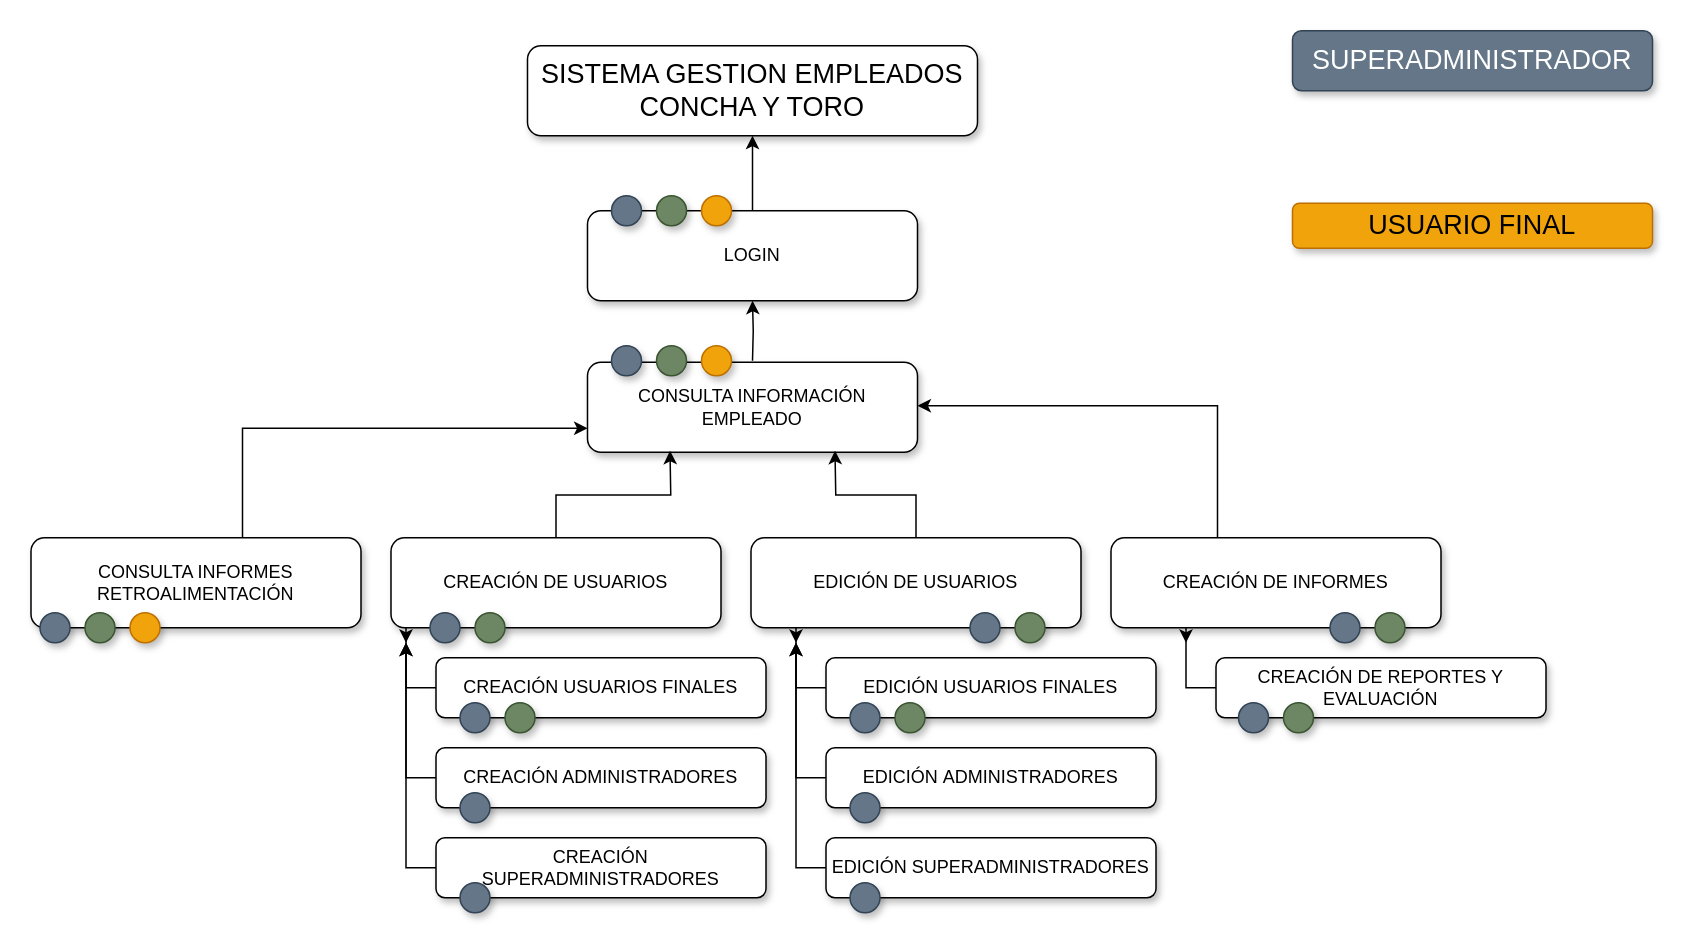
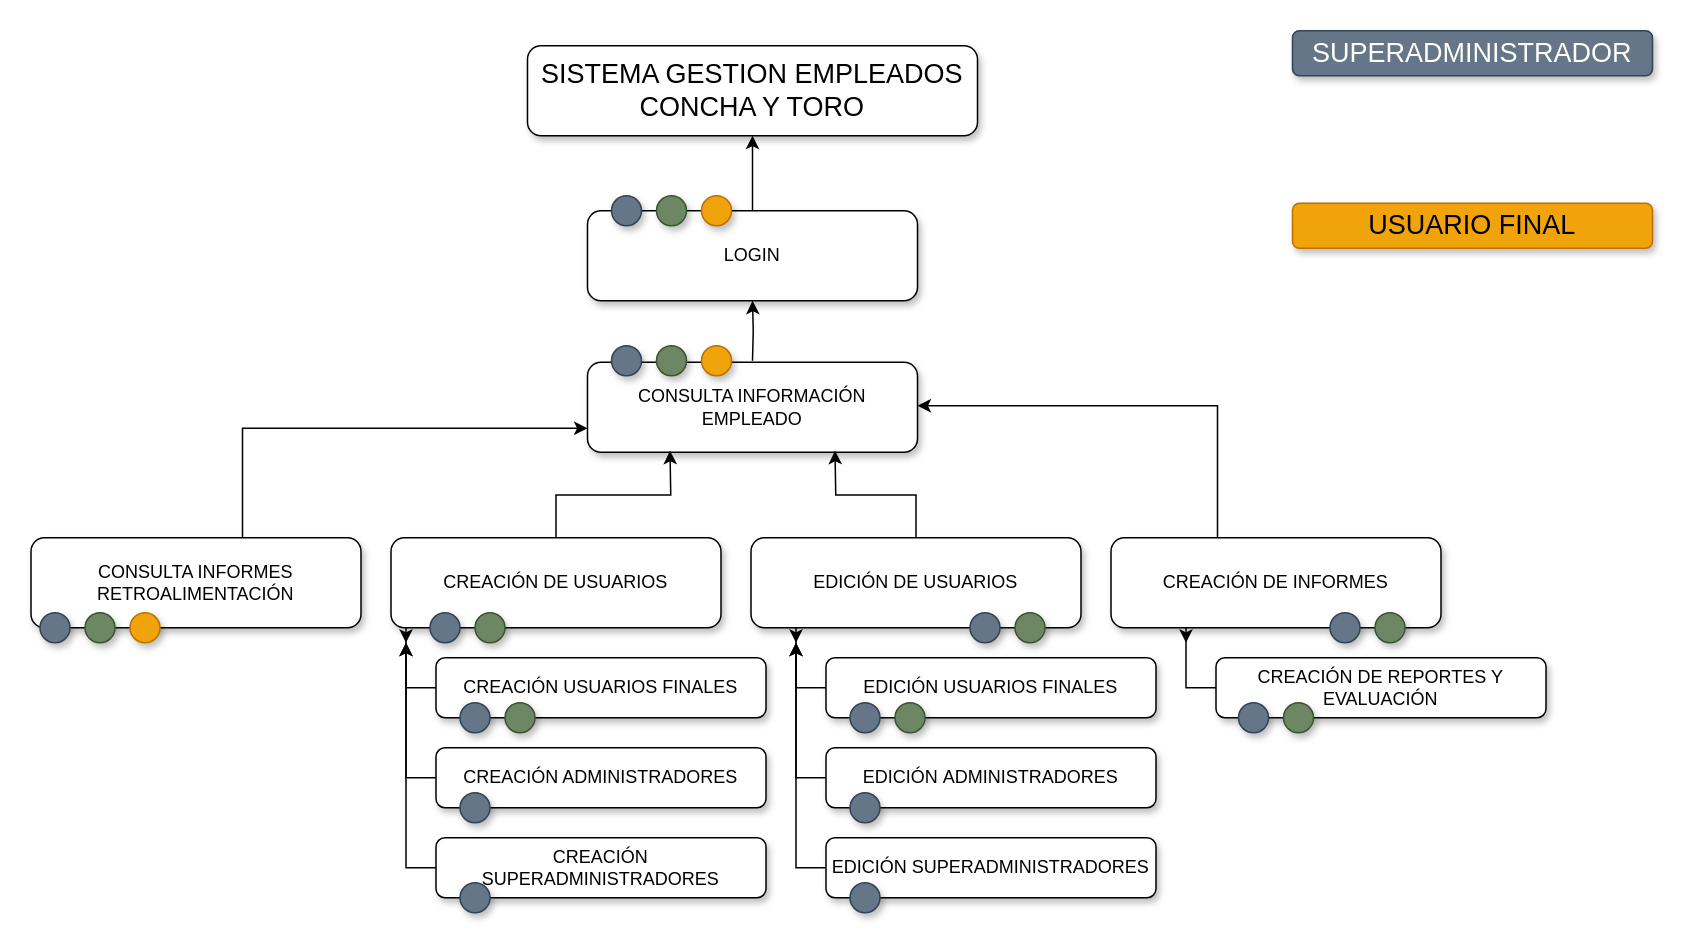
  <mxCell id="0" />
  <mxCell id="1" parent="0" />
  <mxCell id="2" value="&lt;font style=&quot;font-size: 18px;&quot;&gt;SISTEMA GESTION EMPLEADOS CONCHA Y TORO&lt;/font&gt;" style="rounded=1;whiteSpace=wrap;html=1;glass=0;shadow=1;sketch=0;" parent="1" vertex="1"><mxGeometry x="351" y="30" width="300" height="60" as="geometry" /></mxCell>
  <mxCell id="3" style="edgeStyle=orthogonalEdgeStyle;rounded=0;orthogonalLoop=1;jettySize=auto;html=1;entryX=0.5;entryY=1;entryDx=0;entryDy=0;" parent="1" source="4" target="2" edge="1"><mxGeometry relative="1" as="geometry" /></mxCell>
  <mxCell id="4" value="LOGIN" style="rounded=1;whiteSpace=wrap;html=1;shadow=1;" parent="1" vertex="1"><mxGeometry x="391" y="140" width="220" height="60" as="geometry" /></mxCell>
  <mxCell id="5" style="edgeStyle=orthogonalEdgeStyle;rounded=0;orthogonalLoop=1;jettySize=auto;html=1;entryX=0.5;entryY=1;entryDx=0;entryDy=0;" parent="1" target="4" edge="1"><mxGeometry relative="1" as="geometry"><mxPoint x="501" y="240" as="sourcePoint" /></mxGeometry></mxCell>
  <mxCell id="6" style="edgeStyle=orthogonalEdgeStyle;rounded=0;orthogonalLoop=1;jettySize=auto;html=1;entryX=1;entryY=0.5;entryDx=0;entryDy=0;" parent="1" source="7" edge="1"><mxGeometry relative="1" as="geometry"><Array as="points"><mxPoint x="811" y="270" /></Array><mxPoint x="611" y="270" as="targetPoint" /></mxGeometry></mxCell>
  <mxCell id="7" value="CREACIÓN DE INFORMES" style="rounded=1;whiteSpace=wrap;html=1;shadow=1;" parent="1" vertex="1"><mxGeometry x="740" y="358" width="220" height="60" as="geometry" /></mxCell>
  <mxCell id="8" value="CONSULTA INFORMACIÓN EMPLEADO" style="rounded=1;whiteSpace=wrap;html=1;shadow=1;" parent="1" vertex="1"><mxGeometry x="391" y="241" width="220" height="60" as="geometry" /></mxCell>
  <mxCell id="9" style="edgeStyle=orthogonalEdgeStyle;rounded=0;orthogonalLoop=1;jettySize=auto;html=1;entryX=0.25;entryY=1;entryDx=0;entryDy=0;" parent="1" source="10" edge="1"><mxGeometry relative="1" as="geometry"><mxPoint x="446" y="300" as="targetPoint" /></mxGeometry></mxCell>
  <mxCell id="10" value="CREACIÓN DE USUARIOS" style="rounded=1;whiteSpace=wrap;html=1;shadow=1;gradientDirection=east;" parent="1" vertex="1"><mxGeometry x="260" y="358" width="220" height="60" as="geometry" /></mxCell>
  <mxCell id="11" style="edgeStyle=orthogonalEdgeStyle;rounded=0;orthogonalLoop=1;jettySize=auto;html=1;entryX=0.75;entryY=1;entryDx=0;entryDy=0;" parent="1" source="12" edge="1"><mxGeometry relative="1" as="geometry"><mxPoint x="556" y="300" as="targetPoint" /></mxGeometry></mxCell>
  <mxCell id="12" value="EDICIÓN DE USUARIOS" style="rounded=1;whiteSpace=wrap;html=1;shadow=1;gradientDirection=east;" parent="1" vertex="1"><mxGeometry x="500" y="358" width="220" height="60" as="geometry" /></mxCell>
  <mxCell id="13" style="edgeStyle=orthogonalEdgeStyle;rounded=0;orthogonalLoop=1;jettySize=auto;html=1;entryX=0;entryY=0.75;entryDx=0;entryDy=0;fontSize=18;" parent="1" source="14" edge="1"><mxGeometry relative="1" as="geometry"><Array as="points"><mxPoint x="161" y="285" /></Array><mxPoint x="391" y="285" as="targetPoint" /></mxGeometry></mxCell>
  <mxCell id="14" value="CONSULTA INFORMES RETROALIMENTACIÓN" style="rounded=1;whiteSpace=wrap;html=1;shadow=1;" parent="1" vertex="1"><mxGeometry x="20" y="358" width="220" height="60" as="geometry" /></mxCell>
  <mxCell id="15" style="edgeStyle=orthogonalEdgeStyle;rounded=0;orthogonalLoop=1;jettySize=auto;html=1;fontSize=18;" parent="1" source="16" edge="1"><mxGeometry relative="1" as="geometry"><mxPoint x="270" y="428" as="targetPoint" /></mxGeometry></mxCell>
  <mxCell id="16" value="CREACIÓN USUARIOS FINALES" style="rounded=1;whiteSpace=wrap;html=1;shadow=1;gradientDirection=east;" parent="1" vertex="1"><mxGeometry x="290" y="438" width="220" height="40" as="geometry" /></mxCell>
  <mxCell id="17" style="edgeStyle=orthogonalEdgeStyle;rounded=0;orthogonalLoop=1;jettySize=auto;html=1;fontSize=18;" parent="1" source="18" edge="1"><mxGeometry relative="1" as="geometry"><mxPoint x="270" y="428" as="targetPoint" /></mxGeometry></mxCell>
  <mxCell id="18" value="CREACIÓN ADMINISTRADORES" style="rounded=1;whiteSpace=wrap;html=1;shadow=1;" parent="1" vertex="1"><mxGeometry x="290" y="498" width="220" height="40" as="geometry" /></mxCell>
  <mxCell id="19" style="edgeStyle=orthogonalEdgeStyle;rounded=0;orthogonalLoop=1;jettySize=auto;html=1;fontSize=18;" parent="1" source="20" edge="1"><mxGeometry relative="1" as="geometry"><mxPoint x="270" y="428" as="targetPoint" /></mxGeometry></mxCell>
  <mxCell id="20" value="CREACIÓN SUPERADMINISTRADORES" style="rounded=1;whiteSpace=wrap;html=1;shadow=1;" parent="1" vertex="1"><mxGeometry x="290" y="558" width="220" height="40" as="geometry" /></mxCell>
  <mxCell id="21" style="edgeStyle=orthogonalEdgeStyle;rounded=0;orthogonalLoop=1;jettySize=auto;html=1;fontSize=18;" parent="1" source="22" edge="1"><mxGeometry relative="1" as="geometry"><mxPoint x="530" y="428" as="targetPoint" /></mxGeometry></mxCell>
  <mxCell id="22" value="EDICIÓN USUARIOS FINALES" style="rounded=1;whiteSpace=wrap;html=1;shadow=1;gradientDirection=east;" parent="1" vertex="1"><mxGeometry x="550" y="438" width="220" height="40" as="geometry" /></mxCell>
  <mxCell id="23" style="edgeStyle=orthogonalEdgeStyle;rounded=0;orthogonalLoop=1;jettySize=auto;html=1;fontSize=18;" parent="1" source="24" edge="1"><mxGeometry relative="1" as="geometry"><mxPoint x="530" y="428" as="targetPoint" /></mxGeometry></mxCell>
  <mxCell id="24" value="EDICIÓN&amp;nbsp;ADMINISTRADORES" style="rounded=1;whiteSpace=wrap;html=1;shadow=1;" parent="1" vertex="1"><mxGeometry x="550" y="498" width="220" height="40" as="geometry" /></mxCell>
  <mxCell id="25" style="edgeStyle=orthogonalEdgeStyle;rounded=0;orthogonalLoop=1;jettySize=auto;html=1;fontSize=18;" parent="1" source="26" edge="1"><mxGeometry relative="1" as="geometry"><mxPoint x="530" y="428" as="targetPoint" /></mxGeometry></mxCell>
  <mxCell id="26" value="EDICIÓN&amp;nbsp;SUPERADMINISTRADORES" style="rounded=1;whiteSpace=wrap;html=1;shadow=1;" parent="1" vertex="1"><mxGeometry x="550" y="558" width="220" height="40" as="geometry" /></mxCell>
- <mxCell id="27" value="SUPERADMINISTRADOR" style="rounded=1;whiteSpace=wrap;html=1;shadow=1;glass=0;sketch=0;fontSize=18;fillColor=#647687;strokeColor=#314354;fontColor=#ffffff;" parent="1" vertex="1"><mxGeometry x="861" y="20" width="240" height="40" as="geometry" /></mxCell>
+ <mxCell id="27" value="SUPERADMINISTRADOR" style="rounded=1;whiteSpace=wrap;html=1;shadow=1;glass=0;sketch=0;fontSize=18;fillColor=#647687;strokeColor=#314354;fontColor=#ffffff;" parent="1" vertex="1"><mxGeometry x="861" y="20" width="240" height="30" as="geometry" /></mxCell>
  <mxCell id="28" value="USUARIO FINAL" style="rounded=1;whiteSpace=wrap;html=1;shadow=1;glass=0;sketch=0;fontSize=18;fillColor=#f0a30a;strokeColor=#BD7000;fontColor=#000000;" parent="1" vertex="1"><mxGeometry x="861" y="135" width="240" height="30" as="geometry" /></mxCell>
  <mxCell id="29" style="edgeStyle=orthogonalEdgeStyle;rounded=0;orthogonalLoop=1;jettySize=auto;html=1;fontSize=18;" parent="1" source="30" edge="1"><mxGeometry relative="1" as="geometry"><mxPoint x="790" y="428" as="targetPoint" /></mxGeometry></mxCell>
  <mxCell id="30" value="CREACIÓN DE REPORTES Y EVALUACIÓN" style="rounded=1;whiteSpace=wrap;html=1;shadow=1;gradientDirection=east;" parent="1" vertex="1"><mxGeometry x="810" y="438" width="220" height="40" as="geometry" /></mxCell>
  <mxCell id="31" value="" style="ellipse;whiteSpace=wrap;html=1;aspect=fixed;rounded=1;shadow=1;glass=0;sketch=0;fontSize=18;fillColor=#647687;gradientDirection=east;strokeColor=#314354;fontColor=#ffffff;" parent="1" vertex="1"><mxGeometry x="26" y="408" width="20" height="20" as="geometry" /></mxCell>
  <mxCell id="32" value="" style="ellipse;whiteSpace=wrap;html=1;aspect=fixed;rounded=1;shadow=1;glass=0;sketch=0;fontSize=18;fillColor=#6d8764;gradientDirection=east;strokeColor=#3A5431;fontColor=#ffffff;" parent="1" vertex="1"><mxGeometry x="56" y="408" width="20" height="20" as="geometry" /></mxCell>
  <mxCell id="33" value="" style="ellipse;whiteSpace=wrap;html=1;aspect=fixed;rounded=1;shadow=1;glass=0;sketch=0;fontSize=18;fillColor=#f0a30a;gradientDirection=east;strokeColor=#BD7000;fontColor=#000000;" parent="1" vertex="1"><mxGeometry x="86" y="408" width="20" height="20" as="geometry" /></mxCell>
  <mxCell id="34" value="" style="ellipse;whiteSpace=wrap;html=1;aspect=fixed;rounded=1;shadow=1;glass=0;sketch=0;fontSize=18;fillColor=#647687;gradientDirection=east;strokeColor=#314354;fontColor=#ffffff;" parent="1" vertex="1"><mxGeometry x="286" y="408" width="20" height="20" as="geometry" /></mxCell>
  <mxCell id="35" value="" style="ellipse;whiteSpace=wrap;html=1;aspect=fixed;rounded=1;shadow=1;glass=0;sketch=0;fontSize=18;fillColor=#6d8764;gradientDirection=east;strokeColor=#3A5431;fontColor=#ffffff;" parent="1" vertex="1"><mxGeometry x="316" y="408" width="20" height="20" as="geometry" /></mxCell>
  <mxCell id="36" value="" style="ellipse;whiteSpace=wrap;html=1;aspect=fixed;rounded=1;shadow=1;glass=0;sketch=0;fontSize=18;fillColor=#647687;gradientDirection=east;strokeColor=#314354;fontColor=#ffffff;" parent="1" vertex="1"><mxGeometry x="886" y="408" width="20" height="20" as="geometry" /></mxCell>
  <mxCell id="37" value="" style="ellipse;whiteSpace=wrap;html=1;aspect=fixed;rounded=1;shadow=1;glass=0;sketch=0;fontSize=18;fillColor=#6d8764;gradientDirection=east;strokeColor=#3A5431;fontColor=#ffffff;" parent="1" vertex="1"><mxGeometry x="916" y="408" width="20" height="20" as="geometry" /></mxCell>
  <mxCell id="38" value="" style="ellipse;whiteSpace=wrap;html=1;aspect=fixed;rounded=1;shadow=1;glass=0;sketch=0;fontSize=18;fillColor=#647687;gradientDirection=east;strokeColor=#314354;fontColor=#ffffff;" parent="1" vertex="1"><mxGeometry x="646" y="408" width="20" height="20" as="geometry" /></mxCell>
  <mxCell id="39" value="" style="ellipse;whiteSpace=wrap;html=1;aspect=fixed;rounded=1;shadow=1;glass=0;sketch=0;fontSize=18;fillColor=#6d8764;gradientDirection=east;strokeColor=#3A5431;fontColor=#ffffff;" parent="1" vertex="1"><mxGeometry x="676" y="408" width="20" height="20" as="geometry" /></mxCell>
  <mxCell id="40" value="" style="ellipse;whiteSpace=wrap;html=1;aspect=fixed;rounded=1;shadow=1;glass=0;sketch=0;fontSize=18;fillColor=#647687;gradientDirection=east;strokeColor=#314354;fontColor=#ffffff;" parent="1" vertex="1"><mxGeometry x="306" y="468" width="20" height="20" as="geometry" /></mxCell>
  <mxCell id="41" value="" style="ellipse;whiteSpace=wrap;html=1;aspect=fixed;rounded=1;shadow=1;glass=0;sketch=0;fontSize=18;fillColor=#6d8764;gradientDirection=east;strokeColor=#3A5431;fontColor=#ffffff;" parent="1" vertex="1"><mxGeometry x="336" y="468" width="20" height="20" as="geometry" /></mxCell>
  <mxCell id="42" value="" style="ellipse;whiteSpace=wrap;html=1;aspect=fixed;rounded=1;shadow=1;glass=0;sketch=0;fontSize=18;fillColor=#647687;gradientDirection=east;strokeColor=#314354;fontColor=#ffffff;" parent="1" vertex="1"><mxGeometry x="306" y="528" width="20" height="20" as="geometry" /></mxCell>
  <mxCell id="43" value="" style="ellipse;whiteSpace=wrap;html=1;aspect=fixed;rounded=1;shadow=1;glass=0;sketch=0;fontSize=18;fillColor=#647687;gradientDirection=east;strokeColor=#314354;fontColor=#ffffff;" parent="1" vertex="1"><mxGeometry x="306" y="588" width="20" height="20" as="geometry" /></mxCell>
  <mxCell id="44" value="" style="ellipse;whiteSpace=wrap;html=1;aspect=fixed;rounded=1;shadow=1;glass=0;sketch=0;fontSize=18;fillColor=#647687;gradientDirection=east;strokeColor=#314354;fontColor=#ffffff;" parent="1" vertex="1"><mxGeometry x="566" y="468" width="20" height="20" as="geometry" /></mxCell>
  <mxCell id="45" value="" style="ellipse;whiteSpace=wrap;html=1;aspect=fixed;rounded=1;shadow=1;glass=0;sketch=0;fontSize=18;fillColor=#6d8764;gradientDirection=east;strokeColor=#3A5431;fontColor=#ffffff;" parent="1" vertex="1"><mxGeometry x="596" y="468" width="20" height="20" as="geometry" /></mxCell>
  <mxCell id="46" value="" style="ellipse;whiteSpace=wrap;html=1;aspect=fixed;rounded=1;shadow=1;glass=0;sketch=0;fontSize=18;fillColor=#647687;gradientDirection=east;strokeColor=#314354;fontColor=#ffffff;" parent="1" vertex="1"><mxGeometry x="825" y="468" width="20" height="20" as="geometry" /></mxCell>
  <mxCell id="47" value="" style="ellipse;whiteSpace=wrap;html=1;aspect=fixed;rounded=1;shadow=1;glass=0;sketch=0;fontSize=18;fillColor=#6d8764;gradientDirection=east;strokeColor=#3A5431;fontColor=#ffffff;" parent="1" vertex="1"><mxGeometry x="855" y="468" width="20" height="20" as="geometry" /></mxCell>
  <mxCell id="48" value="" style="ellipse;whiteSpace=wrap;html=1;aspect=fixed;rounded=1;shadow=1;glass=0;sketch=0;fontSize=18;fillColor=#647687;gradientDirection=east;strokeColor=#314354;fontColor=#ffffff;" parent="1" vertex="1"><mxGeometry x="566" y="528" width="20" height="20" as="geometry" /></mxCell>
  <mxCell id="49" value="" style="ellipse;whiteSpace=wrap;html=1;aspect=fixed;rounded=1;shadow=1;glass=0;sketch=0;fontSize=18;fillColor=#647687;gradientDirection=east;strokeColor=#314354;fontColor=#ffffff;" parent="1" vertex="1"><mxGeometry x="566" y="588" width="20" height="20" as="geometry" /></mxCell>
  <mxCell id="50" value="" style="ellipse;whiteSpace=wrap;html=1;aspect=fixed;rounded=1;shadow=1;glass=0;sketch=0;fontSize=18;fillColor=#647687;gradientDirection=east;strokeColor=#314354;fontColor=#ffffff;" parent="1" vertex="1"><mxGeometry x="407" y="230" width="20" height="20" as="geometry" /></mxCell>
  <mxCell id="51" value="" style="ellipse;whiteSpace=wrap;html=1;aspect=fixed;rounded=1;shadow=1;glass=0;sketch=0;fontSize=18;fillColor=#6d8764;gradientDirection=east;strokeColor=#3A5431;fontColor=#ffffff;" parent="1" vertex="1"><mxGeometry x="437" y="230" width="20" height="20" as="geometry" /></mxCell>
  <mxCell id="52" value="" style="ellipse;whiteSpace=wrap;html=1;aspect=fixed;rounded=1;shadow=1;glass=0;sketch=0;fontSize=18;fillColor=#f0a30a;gradientDirection=east;strokeColor=#BD7000;fontColor=#000000;" parent="1" vertex="1"><mxGeometry x="467" y="230" width="20" height="20" as="geometry" /></mxCell>
  <mxCell id="53" value="" style="ellipse;whiteSpace=wrap;html=1;aspect=fixed;rounded=1;shadow=1;glass=0;sketch=0;fontSize=18;fillColor=#647687;gradientDirection=east;strokeColor=#314354;fontColor=#ffffff;" parent="1" vertex="1"><mxGeometry x="407" y="130" width="20" height="20" as="geometry" /></mxCell>
  <mxCell id="54" value="" style="ellipse;whiteSpace=wrap;html=1;aspect=fixed;rounded=1;shadow=1;glass=0;sketch=0;fontSize=18;fillColor=#6d8764;gradientDirection=east;strokeColor=#3A5431;fontColor=#ffffff;" parent="1" vertex="1"><mxGeometry x="437" y="130" width="20" height="20" as="geometry" /></mxCell>
  <mxCell id="55" value="" style="ellipse;whiteSpace=wrap;html=1;aspect=fixed;rounded=1;shadow=1;glass=0;sketch=0;fontSize=18;fillColor=#f0a30a;gradientDirection=east;strokeColor=#BD7000;fontColor=#000000;" parent="1" vertex="1"><mxGeometry x="467" y="130" width="20" height="20" as="geometry" /></mxCell>
